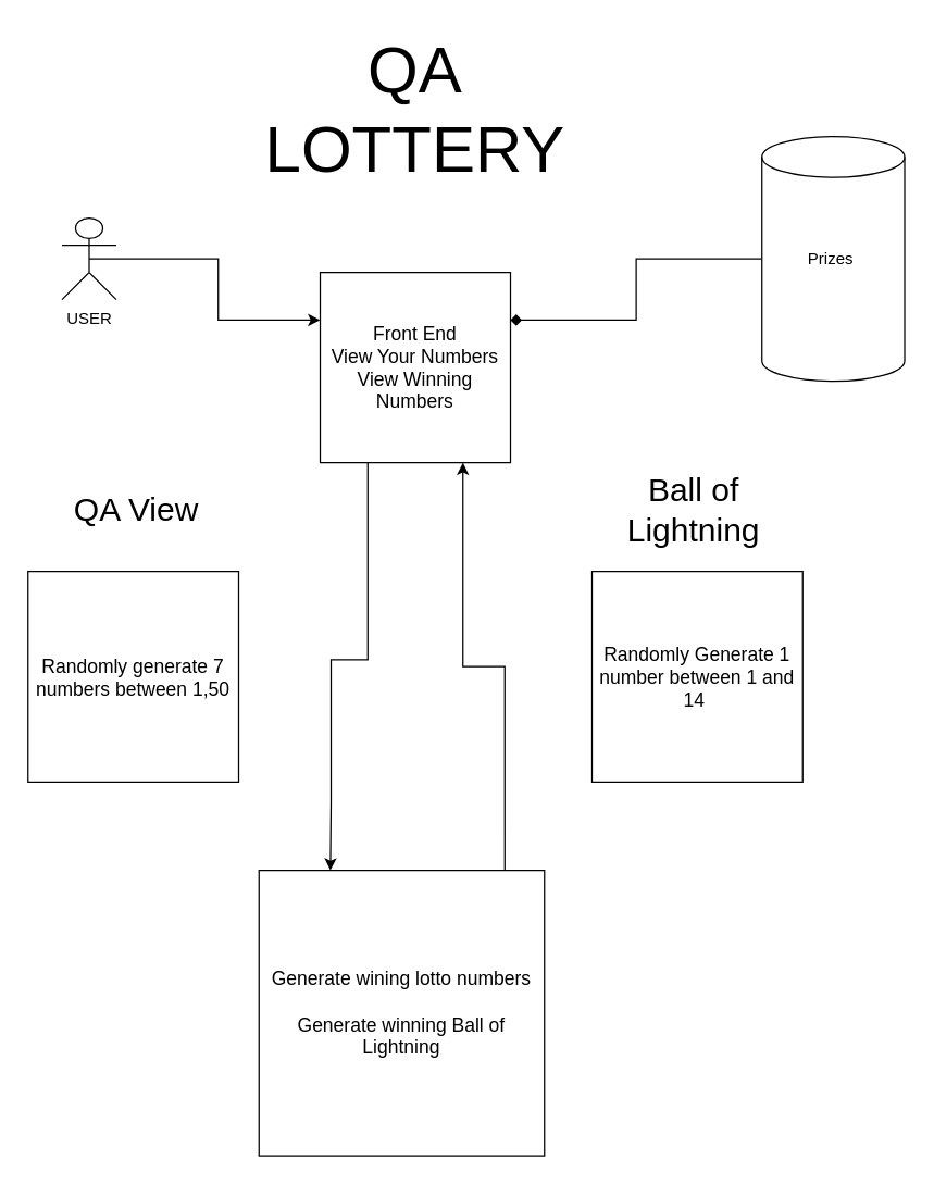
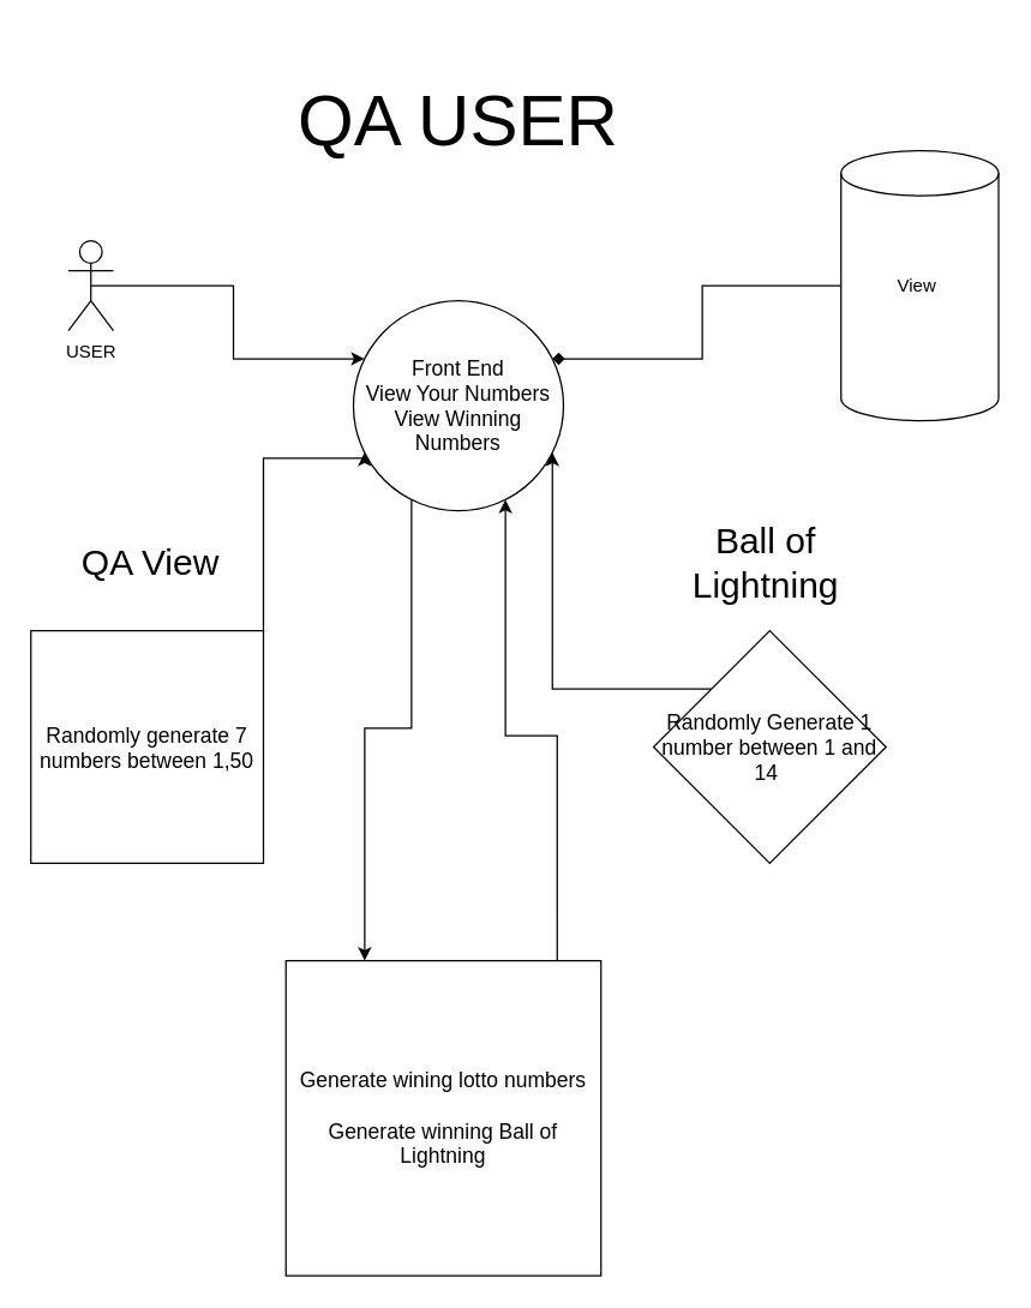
  <mxCell id="0" />
  <mxCell id="1" parent="0" />
  <mxCell id="2" style="edgeStyle=orthogonalEdgeStyle;rounded=0;orthogonalLoop=1;jettySize=auto;html=1;exitX=0.25;exitY=1;exitDx=0;exitDy=0;entryX=0.25;entryY=0;entryDx=0;entryDy=0;" parent="1" source="5" target="13" edge="1"><mxGeometry relative="1" as="geometry"><mxPoint x="243" y="600" as="targetPoint" /><Array as="points"><mxPoint x="270" y="485" /><mxPoint x="243" y="485" /><mxPoint x="243" y="590" /></Array></mxGeometry></mxCell>
  <mxCell id="3" style="edgeStyle=orthogonalEdgeStyle;rounded=0;orthogonalLoop=1;jettySize=auto;html=1;exitX=0.861;exitY=0.007;exitDx=0;exitDy=0;entryX=0.75;entryY=1;entryDx=0;entryDy=0;exitPerimeter=0;" parent="1" source="13" target="5" edge="1"><mxGeometry relative="1" as="geometry" /></mxCell>
  <mxCell id="4" style="edgeStyle=orthogonalEdgeStyle;rounded=0;orthogonalLoop=1;jettySize=auto;html=1;entryX=1;entryY=0.25;entryDx=0;entryDy=0;endArrow=diamond;" parent="1" source="16" target="5" edge="1"><mxGeometry relative="1" as="geometry" /></mxCell>
- <mxCell id="5" value="&lt;font style=&quot;font-size: 14px&quot;&gt;Front End&lt;br&gt;View Your Numbers&lt;br&gt;View Winning Numbers&lt;br&gt;&lt;/font&gt;" style="whiteSpace=wrap;html=1;aspect=fixed;" parent="1" vertex="1"><mxGeometry x="235" y="200" width="140" height="140" as="geometry" /></mxCell>
- <mxCell id="6" value="&lt;font style=&quot;font-size: 48px&quot;&gt;QA LOTTERY&lt;/font&gt;" style="text;html=1;strokeColor=none;fillColor=none;align=center;verticalAlign=middle;whiteSpace=wrap;rounded=0;" parent="1" vertex="1"><mxGeometry x="160" y="20" width="290" height="120" as="geometry" /></mxCell>
+ <mxCell id="5" value="&lt;font style=&quot;font-size: 14px&quot;&gt;Front End&lt;br&gt;View Your Numbers&lt;br&gt;View Winning Numbers&lt;br&gt;&lt;/font&gt;" style="ellipse;whiteSpace=wrap;html=1;aspect=fixed;" parent="1" vertex="1"><mxGeometry x="235" y="200" width="140" height="140" as="geometry" /></mxCell>
+ <mxCell id="6" value="&lt;font style=&quot;font-size: 48px&quot;&gt;QA USER&lt;/font&gt;" style="text;html=1;strokeColor=none;fillColor=none;align=center;verticalAlign=middle;whiteSpace=wrap;rounded=0;" parent="1" vertex="1"><mxGeometry x="160" y="20" width="290" height="120" as="geometry" /></mxCell>
  <mxCell id="7" style="edgeStyle=orthogonalEdgeStyle;rounded=0;orthogonalLoop=1;jettySize=auto;html=1;exitX=0.5;exitY=0.5;exitDx=0;exitDy=0;exitPerimeter=0;entryX=0;entryY=0.25;entryDx=0;entryDy=0;" parent="1" source="8" target="5" edge="1"><mxGeometry relative="1" as="geometry" /></mxCell>
- <mxCell id="8" value="USER" style="shape=umlActor;verticalLabelPosition=bottom;verticalAlign=top;html=1;outlineConnect=0;" parent="1" vertex="1"><mxGeometry x="45" y="160" width="40" height="60" as="geometry" /></mxCell>
+ <mxCell id="8" value="USER" style="shape=umlActor;verticalLabelPosition=bottom;verticalAlign=top;html=1;outlineConnect=0;" parent="1" vertex="1"><mxGeometry x="45" y="160" width="30" height="60" as="geometry" /></mxCell>
+ <mxCell id="9" style="edgeStyle=orthogonalEdgeStyle;rounded=0;orthogonalLoop=1;jettySize=auto;html=1;exitX=1;exitY=0;exitDx=0;exitDy=0;entryX=0;entryY=0.75;entryDx=0;entryDy=0;" parent="1" source="10" target="5" edge="1"><mxGeometry relative="1" as="geometry"><mxPoint x="285" y="350" as="targetPoint" /><Array as="points"><mxPoint x="175" y="305" /></Array></mxGeometry></mxCell>
  <mxCell id="10" value="&lt;font style=&quot;font-size: 14px&quot;&gt;Randomly generate 7 numbers between 1,50&lt;/font&gt;" style="whiteSpace=wrap;html=1;aspect=fixed;" parent="1" vertex="1"><mxGeometry x="20" y="420" width="155" height="155" as="geometry" /></mxCell>
- <mxCell id="12" value="&lt;font style=&quot;font-size: 14px&quot;&gt;Randomly Generate 1 number between 1 and 14&amp;nbsp;&lt;/font&gt;" style="whiteSpace=wrap;html=1;aspect=fixed;" parent="1" vertex="1"><mxGeometry x="435" y="420" width="155" height="155" as="geometry" /></mxCell>
+ <mxCell id="11" style="edgeStyle=orthogonalEdgeStyle;rounded=0;orthogonalLoop=1;jettySize=auto;html=1;exitX=0;exitY=0;exitDx=0;exitDy=0;entryX=1;entryY=0.75;entryDx=0;entryDy=0;" parent="1" source="12" target="5" edge="1"><mxGeometry relative="1" as="geometry"><mxPoint x="335" y="360" as="targetPoint" /></mxGeometry></mxCell>
+ <mxCell id="12" value="&lt;font style=&quot;font-size: 14px&quot;&gt;Randomly Generate 1 number between 1 and 14&amp;nbsp;&lt;/font&gt;" style="rhombus;whiteSpace=wrap;html=1;aspect=fixed;" parent="1" vertex="1"><mxGeometry x="435" y="420" width="155" height="155" as="geometry" /></mxCell>
  <mxCell id="13" value="&lt;font style=&quot;font-size: 14px&quot;&gt;Generate wining lotto numbers&lt;br&gt;&lt;br&gt;Generate winning Ball of Lightning&lt;/font&gt;" style="whiteSpace=wrap;html=1;aspect=fixed;" parent="1" vertex="1"><mxGeometry x="190" y="640" width="210" height="210" as="geometry" /></mxCell>
  <mxCell id="14" value="&lt;font style=&quot;font-size: 24px&quot;&gt;Ball of Lightning&lt;/font&gt;" style="text;html=1;strokeColor=none;fillColor=none;align=center;verticalAlign=middle;whiteSpace=wrap;rounded=0;rotation=0;" parent="1" vertex="1"><mxGeometry x="445" y="340" width="130" height="70" as="geometry" /></mxCell>
  <mxCell id="15" value="&lt;font style=&quot;font-size: 24px&quot;&gt;QA View&lt;/font&gt;" style="text;html=1;strokeColor=none;fillColor=none;align=center;verticalAlign=middle;whiteSpace=wrap;rounded=0;" parent="1" vertex="1"><mxGeometry x="35" y="340" width="130" height="70" as="geometry" /></mxCell>
- <mxCell id="16" value="Prizes&amp;nbsp;" style="shape=cylinder2;whiteSpace=wrap;html=1;boundedLbl=1;backgroundOutline=1;size=15;" parent="1" vertex="1"><mxGeometry x="560" y="100" width="105" height="180" as="geometry" /></mxCell>
+ <mxCell id="16" value="View&amp;nbsp;" style="shape=cylinder2;whiteSpace=wrap;html=1;boundedLbl=1;backgroundOutline=1;size=15;" parent="1" vertex="1"><mxGeometry x="560" y="100" width="105" height="180" as="geometry" /></mxCell>
